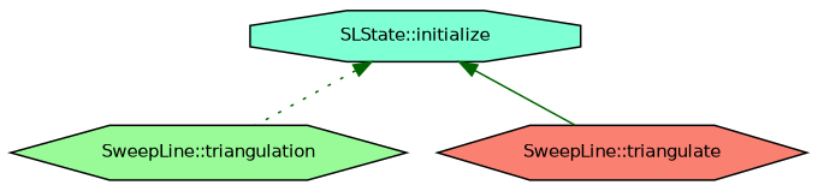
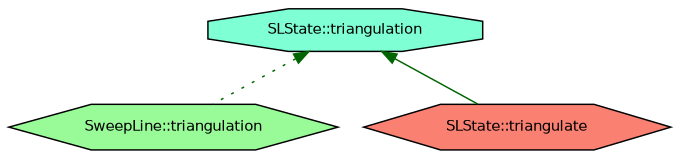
  digraph {
    rankdir=TB
    node [color=black fontname=Helvetica fontsize=10 shape=hexagon style=filled]
    edge [color=darkgreen dir=back fontname=Helvetica fontsize=10 labelfontname=Helvetica labelfontsize=10]
-   n1 [fillcolor=aquamarine fontcolor=black height=0.2 label="SLState::initialize" shape=octagon width=0.4]
+   n1 [fillcolor=aquamarine fontcolor=black height=0.2 label="SLState::triangulation" shape=octagon width=0.4]
    n2 [fillcolor=palegreen height=0.2 label="SweepLine::triangulation" width=0.4]
-   n3 [fillcolor=salmon height=0.2 label="SweepLine::triangulate" width=0.4]
+   n3 [fillcolor=salmon height=0.2 label="SLState::triangulate" width=0.4]
    n1 -> n2 [style=dotted]
    n1 -> n3 [style=solid]
  }
